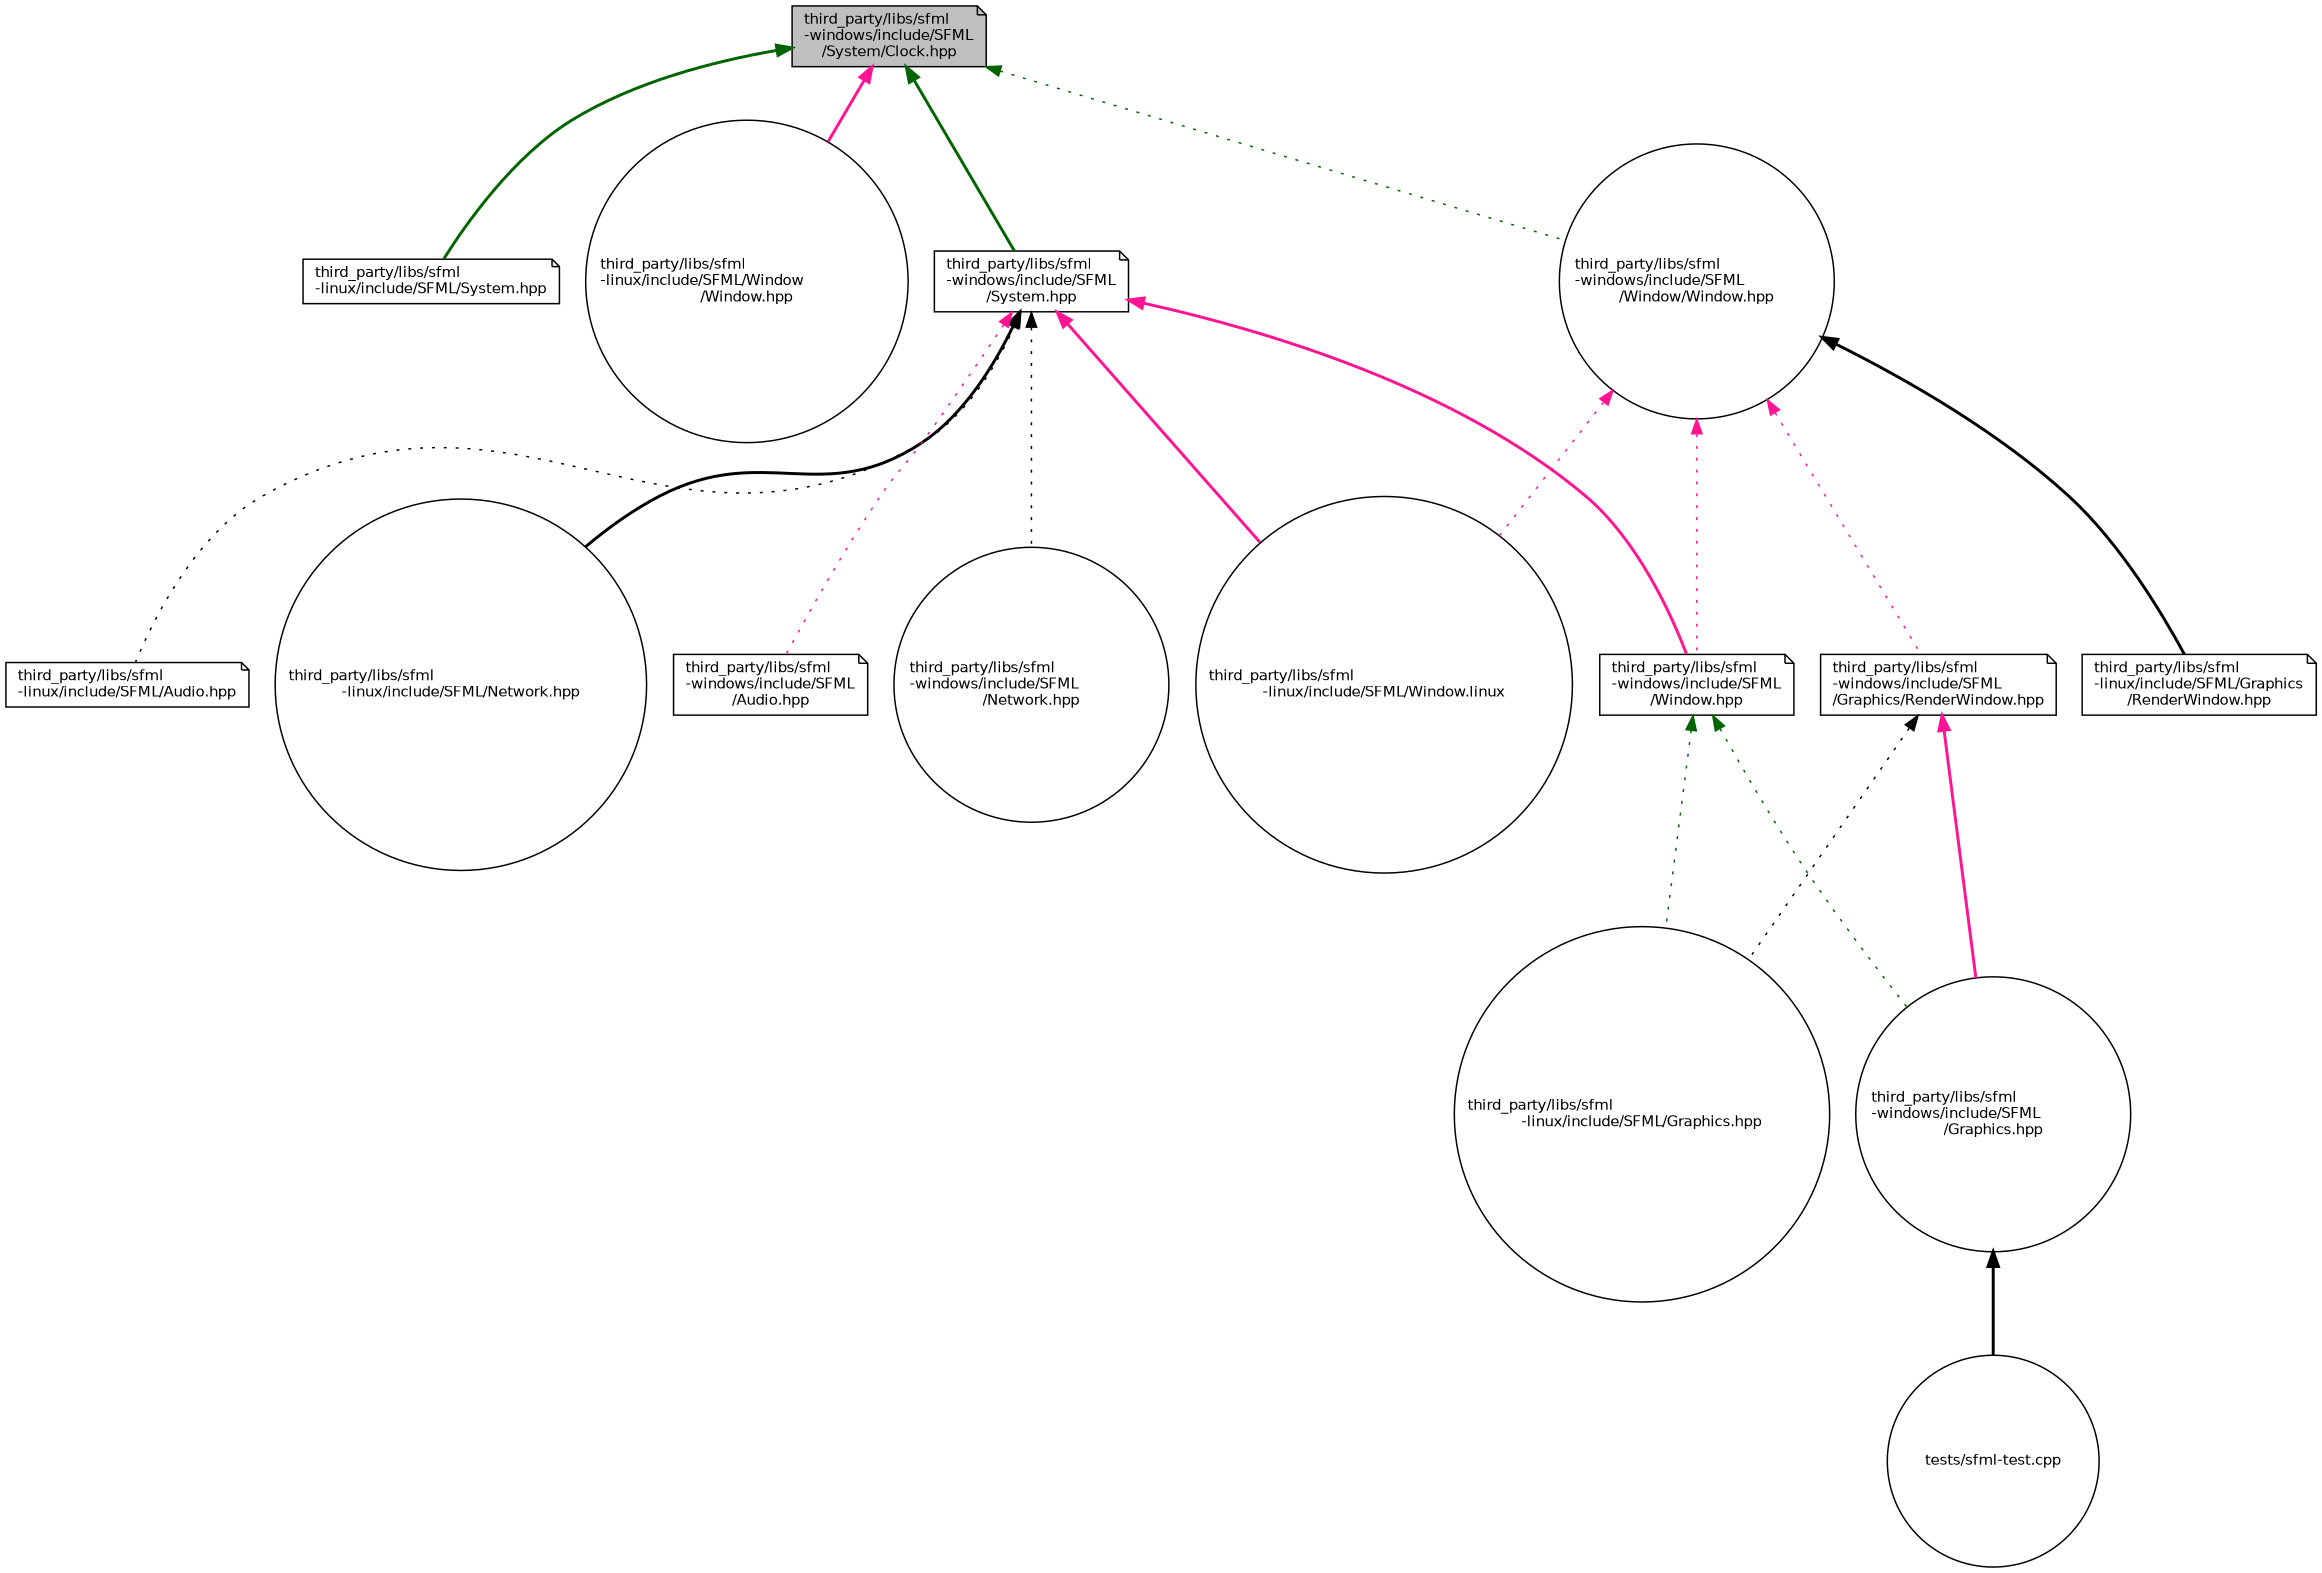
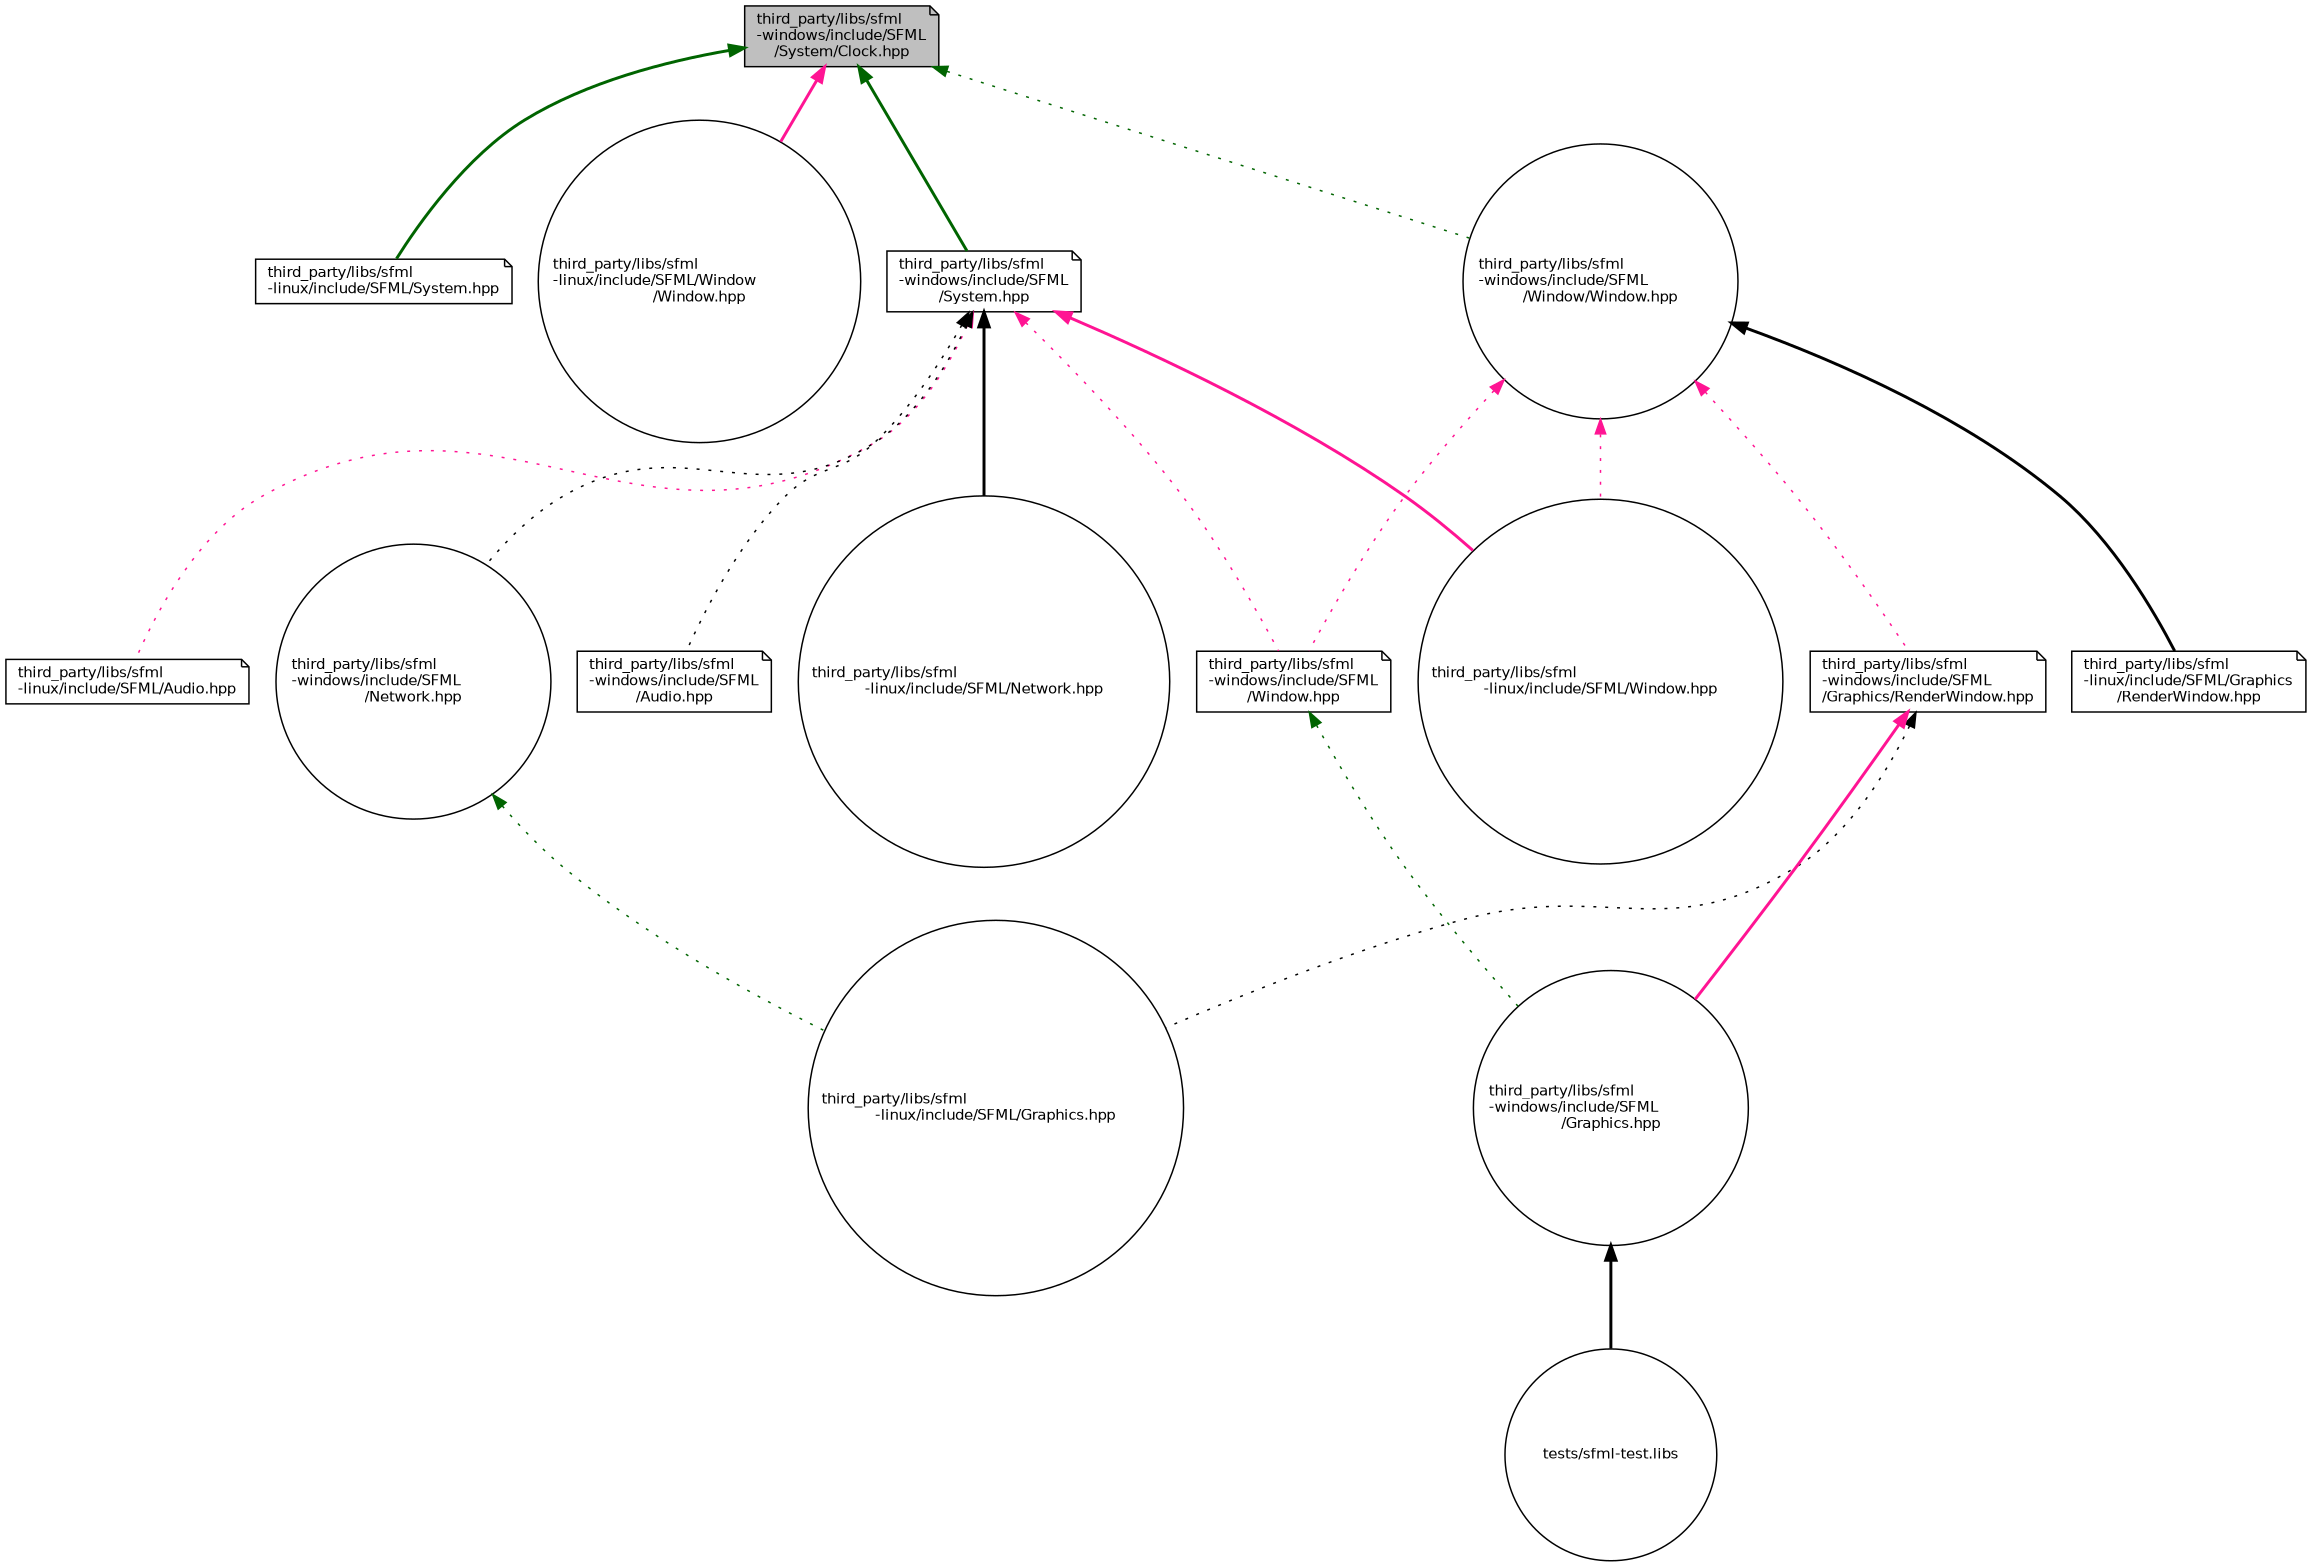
  digraph {
    node [color=black fillcolor=white fontname=Helvetica fontsize=10 shape=note style=filled]
    edge [color=deeppink dir=back fontname=Helvetica fontsize=10 labelfontname=Helvetica labelfontsize=10 style=dotted]
    n1 [fillcolor=grey75 fontcolor=black height=0.2 label="third_party/libs/sfml\l-windows/include/SFML\l/System/Clock.hpp" width=0.4]
    n2 [height=0.2 label="third_party/libs/sfml\l-linux/include/SFML/System.hpp" width=0.4]
    n3 [height=0.2 label="third_party/libs/sfml\l-linux/include/SFML/Window\l/Window.hpp" shape=circle width=0.4]
    n4 [height=0.2 label="third_party/libs/sfml\l-windows/include/SFML\l/System.hpp" width=0.4]
    n5 [height=0.2 label="third_party/libs/sfml\l-windows/include/SFML\l/Window/Window.hpp" shape=circle width=0.4]
    n6 [height=0.2 label="third_party/libs/sfml\l-linux/include/SFML/Audio.hpp" width=0.4]
    n7 [height=0.2 label="third_party/libs/sfml\l-linux/include/SFML/Network.hpp" shape=circle width=0.4]
-   n8 [height=0.2 label="third_party/libs/sfml\l-linux/include/SFML/Window.linux" shape=circle width=0.4]
+   n8 [height=0.2 label="third_party/libs/sfml\l-linux/include/SFML/Window.hpp" shape=circle width=0.4]
    n9 [height=0.2 label="third_party/libs/sfml\l-windows/include/SFML\l/Audio.hpp" width=0.4]
    n10 [height=0.2 label="third_party/libs/sfml\l-windows/include/SFML\l/Network.hpp" shape=circle width=0.4]
    n11 [height=0.2 label="third_party/libs/sfml\l-windows/include/SFML\l/Window.hpp" width=0.4]
    n12 [height=0.2 label="third_party/libs/sfml\l-linux/include/SFML/Graphics\l/RenderWindow.hpp" width=0.4]
    n13 [height=0.2 label="third_party/libs/sfml\l-windows/include/SFML\l/Graphics/RenderWindow.hpp" width=0.4]
    n14 [height=0.2 label="third_party/libs/sfml\l-linux/include/SFML/Graphics.hpp" shape=circle width=0.4]
    n15 [height=0.2 label="third_party/libs/sfml\l-windows/include/SFML\l/Graphics.hpp" shape=circle width=0.4]
-   n16 [height=0.2 label="tests/sfml-test.cpp" shape=circle width=0.4]
+   n16 [height=0.2 label="tests/sfml-test.libs" shape=circle width=0.4]
    n1 -> n2 [color=darkgreen style=bold]
    n1 -> n3 [style=bold]
    n1 -> n4 [color=darkgreen style=bold]
    n1 -> n5 [color=darkgreen]
-   n4 -> n6 [color=black]
+   n4 -> n6
    n4 -> n7 [color=black style=bold]
    n4 -> n8 [style=bold]
-   n4 -> n9
+   n4 -> n9 [color=black]
    n4 -> n10 [color=black]
-   n4 -> n11 [style=bold]
+   n4 -> n11
    n5 -> n8
    n5 -> n11
    n5 -> n12 [color=black style=bold]
    n5 -> n13
-   n11 -> n14 [color=darkgreen]
+   n10 -> n14 [color=darkgreen]
    n11 -> n15 [color=darkgreen]
    n13 -> n14 [color=black]
    n13 -> n15 [style=bold]
    n15 -> n16 [color=black style=bold]
  }
